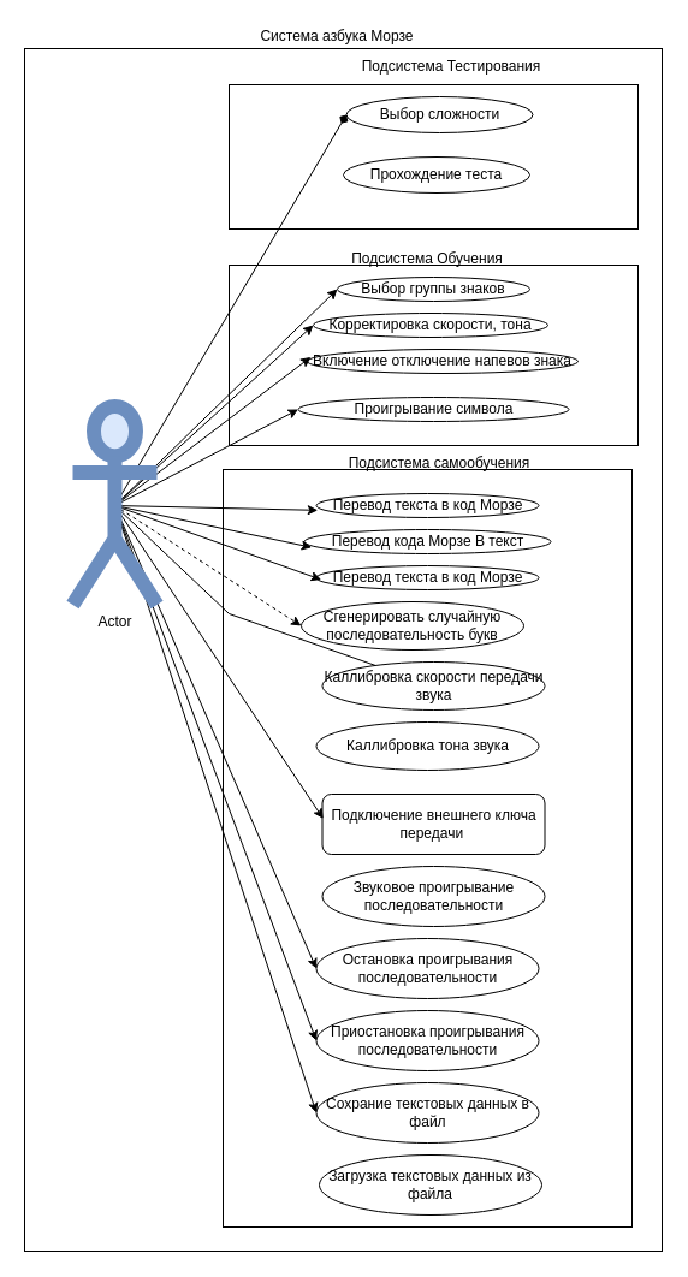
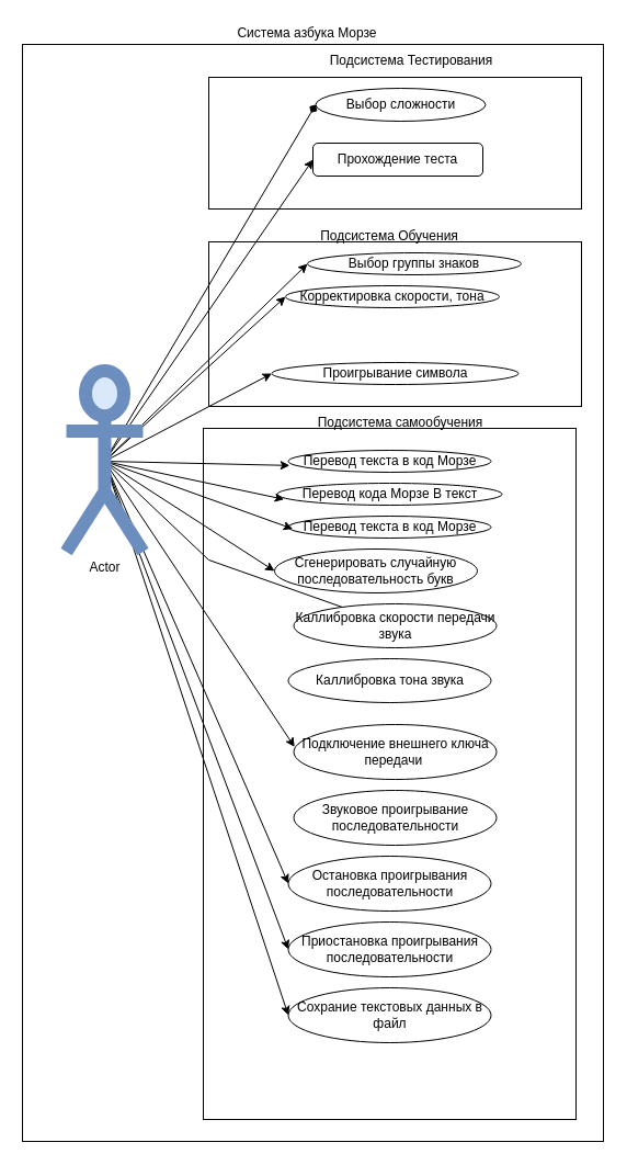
  <mxCell id="0" />
  <mxCell id="1" parent="0" />
  <mxCell id="2" value="" style="rounded=0;whiteSpace=wrap;html=1;fillColor=none;" vertex="1" parent="1"><mxGeometry x="20" y="40" width="530" height="1000" as="geometry" /></mxCell>
  <mxCell id="3" value="" style="rounded=0;whiteSpace=wrap;html=1;fillColor=none;" vertex="1" parent="1"><mxGeometry x="190" y="70" width="340" height="120" as="geometry" /></mxCell>
  <mxCell id="4" value="Система азбука Морзе" style="text;html=1;strokeColor=none;fillColor=none;align=center;verticalAlign=middle;whiteSpace=wrap;rounded=0;" vertex="1" parent="1"><mxGeometry x="180" y="20" width="200" height="20" as="geometry" /></mxCell>
  <mxCell id="5" value="" style="rounded=0;whiteSpace=wrap;html=1;fillColor=none;" vertex="1" parent="1"><mxGeometry x="190" y="220" width="340" height="150" as="geometry" /></mxCell>
  <mxCell id="6" value="" style="rounded=0;whiteSpace=wrap;html=1;fillColor=none;" vertex="1" parent="1"><mxGeometry x="185" y="390" width="340" height="630" as="geometry" /></mxCell>
  <mxCell id="7" value="Подсистема Тестирования" style="text;html=1;strokeColor=none;fillColor=none;align=center;verticalAlign=middle;whiteSpace=wrap;rounded=0;" vertex="1" parent="1"><mxGeometry x="290" y="50" width="170" height="10" as="geometry" /></mxCell>
  <mxCell id="8" value="Подсистема Обучения" style="text;html=1;strokeColor=none;fillColor=none;align=center;verticalAlign=middle;whiteSpace=wrap;rounded=0;" vertex="1" parent="1"><mxGeometry x="270" y="210" width="170" height="10" as="geometry" /></mxCell>
  <mxCell id="9" value="Подсистема самообучения" style="text;html=1;strokeColor=none;fillColor=none;align=center;verticalAlign=middle;whiteSpace=wrap;rounded=0;" vertex="1" parent="1"><mxGeometry x="280" y="380" width="170" height="10" as="geometry" /></mxCell>
+ <mxCell id="10" style="rounded=0;orthogonalLoop=1;jettySize=auto;html=1;exitX=0.5;exitY=0.5;exitDx=0;exitDy=0;exitPerimeter=0;entryX=0;entryY=0.5;entryDx=0;entryDy=0;" edge="1" parent="1" source="44" target="38"><mxGeometry relative="1" as="geometry" /></mxCell>
  <mxCell id="11" style="edgeStyle=none;rounded=0;orthogonalLoop=1;jettySize=auto;html=1;exitX=0.5;exitY=0.5;exitDx=0;exitDy=0;exitPerimeter=0;entryX=0;entryY=0.5;entryDx=0;entryDy=0;" edge="1" parent="1" source="44" target="39"><mxGeometry relative="1" as="geometry" /></mxCell>
  <mxCell id="12" style="edgeStyle=none;rounded=0;orthogonalLoop=1;jettySize=auto;html=1;exitX=0.5;exitY=0.5;exitDx=0;exitDy=0;exitPerimeter=0;entryX=0;entryY=0.5;entryDx=0;entryDy=0;" edge="1" parent="1" source="44" target="40"><mxGeometry relative="1" as="geometry" /></mxCell>
- <mxCell id="13" style="edgeStyle=none;rounded=0;orthogonalLoop=1;jettySize=auto;html=1;exitX=0.5;exitY=0.5;exitDx=0;exitDy=0;exitPerimeter=0;entryX=0.013;entryY=0.321;entryDx=0;entryDy=0;entryPerimeter=0;" edge="1" parent="1" source="44" target="41"><mxGeometry relative="1" as="geometry" /></mxCell>
  <mxCell id="14" style="edgeStyle=none;rounded=0;orthogonalLoop=1;jettySize=auto;html=1;exitX=0.5;exitY=0.5;exitDx=0;exitDy=0;exitPerimeter=0;entryX=0;entryY=0.5;entryDx=0;entryDy=0;" edge="1" parent="1" source="44" target="42"><mxGeometry relative="1" as="geometry" /></mxCell>
  <mxCell id="15" style="edgeStyle=none;rounded=0;orthogonalLoop=1;jettySize=auto;html=1;exitX=0.5;exitY=0.5;exitDx=0;exitDy=0;exitPerimeter=0;entryX=0.007;entryY=0.693;entryDx=0;entryDy=0;entryPerimeter=0;" edge="1" parent="1" source="44" target="24"><mxGeometry relative="1" as="geometry" /></mxCell>
  <mxCell id="16" style="edgeStyle=none;rounded=0;orthogonalLoop=1;jettySize=auto;html=1;exitX=0.5;exitY=0.5;exitDx=0;exitDy=0;exitPerimeter=0;entryX=0.03;entryY=0.736;entryDx=0;entryDy=0;entryPerimeter=0;" edge="1" parent="1" source="44" target="25"><mxGeometry relative="1" as="geometry" /></mxCell>
  <mxCell id="17" style="edgeStyle=none;rounded=0;orthogonalLoop=1;jettySize=auto;html=1;exitX=0.5;exitY=0.5;exitDx=0;exitDy=0;exitPerimeter=0;entryX=0.022;entryY=0.579;entryDx=0;entryDy=0;entryPerimeter=0;" edge="1" parent="1" source="44" target="26"><mxGeometry relative="1" as="geometry" /></mxCell>
- <mxCell id="18" style="edgeStyle=none;rounded=0;orthogonalLoop=1;jettySize=auto;html=1;exitX=0.5;exitY=0.5;exitDx=0;exitDy=0;exitPerimeter=0;entryX=0;entryY=0.5;entryDx=0;entryDy=0;dashed=1;" edge="1" parent="1" source="44" target="27"><mxGeometry relative="1" as="geometry" /></mxCell>
+ <mxCell id="18" style="edgeStyle=none;rounded=0;orthogonalLoop=1;jettySize=auto;html=1;exitX=0.5;exitY=0.5;exitDx=0;exitDy=0;exitPerimeter=0;entryX=0;entryY=0.5;entryDx=0;entryDy=0;" edge="1" parent="1" source="44" target="27"><mxGeometry relative="1" as="geometry" /></mxCell>
  <mxCell id="19" style="edgeStyle=none;rounded=0;orthogonalLoop=1;jettySize=auto;html=1;exitX=0.5;exitY=0.5;exitDx=0;exitDy=0;exitPerimeter=0;endArrow=none;" edge="1" parent="1" source="44" target="28"><mxGeometry relative="1" as="geometry"><Array as="points"><mxPoint x="190" y="510" /></Array></mxGeometry></mxCell>
  <mxCell id="20" style="edgeStyle=none;rounded=0;orthogonalLoop=1;jettySize=auto;html=1;exitX=0.5;exitY=0.5;exitDx=0;exitDy=0;exitPerimeter=0;entryX=0.004;entryY=0.409;entryDx=0;entryDy=0;entryPerimeter=0;" edge="1" parent="1" source="44" target="30"><mxGeometry relative="1" as="geometry" /></mxCell>
  <mxCell id="21" style="edgeStyle=none;rounded=0;orthogonalLoop=1;jettySize=auto;html=1;exitX=0.5;exitY=0.5;exitDx=0;exitDy=0;exitPerimeter=0;entryX=0;entryY=0.5;entryDx=0;entryDy=0;" edge="1" parent="1" source="44" target="32"><mxGeometry relative="1" as="geometry" /></mxCell>
  <mxCell id="22" style="edgeStyle=none;rounded=0;orthogonalLoop=1;jettySize=auto;html=1;exitX=0.5;exitY=0.5;exitDx=0;exitDy=0;exitPerimeter=0;entryX=0;entryY=0.5;entryDx=0;entryDy=0;" edge="1" parent="1" source="44" target="33"><mxGeometry relative="1" as="geometry" /></mxCell>
  <mxCell id="23" style="edgeStyle=none;rounded=0;orthogonalLoop=1;jettySize=auto;html=1;exitX=0.5;exitY=0.5;exitDx=0;exitDy=0;exitPerimeter=0;entryX=0;entryY=0.5;entryDx=0;entryDy=0;" edge="1" parent="1" source="44" target="35"><mxGeometry relative="1" as="geometry" /></mxCell>
  <mxCell id="24" value="Перевод текста в код Морзе" style="ellipse;whiteSpace=wrap;html=1;fillColor=none;" vertex="1" parent="1"><mxGeometry x="262.5" y="410" width="185" height="20" as="geometry" /></mxCell>
  <mxCell id="25" value="Перевод кода Морзе В текст" style="ellipse;whiteSpace=wrap;html=1;fillColor=none;" vertex="1" parent="1"><mxGeometry x="252.5" y="440" width="205" height="20" as="geometry" /></mxCell>
  <mxCell id="26" value="Перевод текста в код Морзе" style="ellipse;whiteSpace=wrap;html=1;fillColor=none;" vertex="1" parent="1"><mxGeometry x="262.5" y="470" width="185" height="20" as="geometry" /></mxCell>
  <mxCell id="27" value="Сгенерировать случайную последовательность букв" style="ellipse;whiteSpace=wrap;html=1;fillColor=none;" vertex="1" parent="1"><mxGeometry x="250" y="500" width="185" height="40" as="geometry" /></mxCell>
  <mxCell id="28" value="Каллибровка скорости передачи звука" style="ellipse;whiteSpace=wrap;html=1;fillColor=none;" vertex="1" parent="1"><mxGeometry x="267.5" y="550" width="185" height="40" as="geometry" /></mxCell>
  <mxCell id="29" value="Каллибровка тона звука" style="ellipse;whiteSpace=wrap;html=1;fillColor=none;" vertex="1" parent="1"><mxGeometry x="262.5" y="600" width="185" height="40" as="geometry" /></mxCell>
- <mxCell id="30" value="Подключение внешнего ключа передачи&amp;nbsp;" style="whiteSpace=wrap;html=1;fillColor=none;rounded=1;" vertex="1" parent="1"><mxGeometry x="267.5" y="660" width="185" height="50" as="geometry" /></mxCell>
+ <mxCell id="30" value="Подключение внешнего ключа передачи&amp;nbsp;" style="ellipse;whiteSpace=wrap;html=1;fillColor=none;" vertex="1" parent="1"><mxGeometry x="267.5" y="660" width="185" height="50" as="geometry" /></mxCell>
  <mxCell id="31" value="Звуковое проигрывание последовательности" style="ellipse;whiteSpace=wrap;html=1;fillColor=none;" vertex="1" parent="1"><mxGeometry x="267.5" y="720" width="185" height="50" as="geometry" /></mxCell>
  <mxCell id="32" value="Остановка проигрывания последовательности&lt;span style=&quot;font-family: monospace ; font-size: 0px&quot;&gt;%3CmxGraphModel%3E%3Croot%3E%3CmxCell%20id%3D%220%22%2F%3E%3CmxCell%20id%3D%221%22%20parent%3D%220%22%2F%3E%3CmxCell%20id%3D%222%22%20value%3D%22%D0%97%D0%B2%D1%83%D0%BA%D0%BE%D0%B2%D0%BE%D0%B5%20%D0%BF%D1%80%D0%BE%D0%B8%D0%B3%D1%80%D1%8B%D0%B2%D0%B0%D0%BD%D0%B8%D0%B5%20%D0%BF%D0%BE%D1%81%D0%BB%D0%B5%D0%B4%D0%BE%D0%B2%D0%B0%D1%82%D0%B5%D0%BB%D1%8C%D0%BD%D0%BE%D1%81%D1%82%D0%B8%22%20style%3D%22ellipse%3BwhiteSpace%3Dwrap%3Bhtml%3D1%3BfillColor%3Dnone%3B%22%20vertex%3D%221%22%20parent%3D%221%22%3E%3CmxGeometry%20x%3D%22645%22%20y%3D%22880%22%20width%3D%22185%22%20height%3D%2250%22%20as%3D%22geometry%22%2F%3E%3C%2FmxCell%3E%3C%2Froot%3E%3C%2FmxGraphModel%3E&lt;/span&gt;" style="ellipse;whiteSpace=wrap;html=1;fillColor=none;" vertex="1" parent="1"><mxGeometry x="262.5" y="780" width="185" height="50" as="geometry" /></mxCell>
  <mxCell id="33" value="Приостановка проигрывания последовательности&lt;span style=&quot;font-family: monospace ; font-size: 0px&quot;&gt;%3CmxGraphModel%3E%3Croot%3E%3CmxCell%20id%3D%220%22%2F%3E%3CmxCell%20id%3D%221%22%20parent%3D%220%22%2F%3E%3CmxCell%20id%3D%222%22%20value%3D%22%D0%97%D0%B2%D1%83%D0%BA%D0%BE%D0%B2%D0%BE%D0%B5%20%D0%BF%D1%80%D0%BE%D0%B8%D0%B3%D1%80%D1%8B%D0%B2%D0%B0%D0%BD%D0%B8%D0%B5%20%D0%BF%D0%BE%D1%81%D0%BB%D0%B5%D0%B4%D0%BE%D0%B2%D0%B0%D1%82%D0%B5%D0%BB%D1%8C%D0%BD%D0%BE%D1%81%D1%82%D0%B8%22%20style%3D%22ellipse%3BwhiteSpace%3Dwrap%3Bhtml%3D1%3BfillColor%3Dnone%3B%22%20vertex%3D%221%22%20parent%3D%221%22%3E%3CmxGeometry%20x%3D%22645%22%20y%3D%22880%22%20width%3D%22185%22%20height%3D%2250%22%20as%3D%22geometry%22%2F%3E%3C%2FmxCell%3E%3C%2Froot%3E%3C%2FmxGraphModel%3E&lt;/span&gt;" style="ellipse;whiteSpace=wrap;html=1;fillColor=none;" vertex="1" parent="1"><mxGeometry x="262.5" y="840" width="185" height="50" as="geometry" /></mxCell>
  <mxCell id="34" style="edgeStyle=orthogonalEdgeStyle;rounded=0;orthogonalLoop=1;jettySize=auto;html=1;exitX=0.5;exitY=1;exitDx=0;exitDy=0;" edge="1" parent="1" source="6" target="6"><mxGeometry relative="1" as="geometry" /></mxCell>
  <mxCell id="35" value="Сохрание текстовых данных в файл" style="ellipse;whiteSpace=wrap;html=1;fillColor=none;" vertex="1" parent="1"><mxGeometry x="262.5" y="900" width="185" height="50" as="geometry" /></mxCell>
- <mxCell id="36" value="Загрузка текстовых данных из файла" style="ellipse;whiteSpace=wrap;html=1;fillColor=none;" vertex="1" parent="1"><mxGeometry x="265" y="960" width="185" height="50" as="geometry" /></mxCell>
  <mxCell id="37" value="Выбор сложности" style="ellipse;whiteSpace=wrap;html=1;fillColor=none;" vertex="1" parent="1"><mxGeometry x="287.5" y="80" width="155" height="30" as="geometry" /></mxCell>
- <mxCell id="38" value="Прохождение теста" style="ellipse;whiteSpace=wrap;html=1;fillColor=none;" vertex="1" parent="1"><mxGeometry x="285" y="130" width="155" height="30" as="geometry" /></mxCell>
- <mxCell id="39" value="Выбор группы знаков" style="ellipse;whiteSpace=wrap;html=1;fillColor=none;" vertex="1" parent="1"><mxGeometry x="280" y="230" width="160" height="20" as="geometry" /></mxCell>
+ <mxCell id="38" value="Прохождение теста" style="whiteSpace=wrap;html=1;fillColor=none;rounded=1;" vertex="1" parent="1"><mxGeometry x="285" y="130" width="155" height="30" as="geometry" /></mxCell>
+ <mxCell id="39" value="Выбор группы знаков" style="ellipse;whiteSpace=wrap;html=1;fillColor=none;" vertex="1" parent="1"><mxGeometry x="280" y="230" width="195" height="20" as="geometry" /></mxCell>
  <mxCell id="40" value="Корректировка скорости, тона" style="ellipse;whiteSpace=wrap;html=1;fillColor=none;" vertex="1" parent="1"><mxGeometry x="260" y="260" width="195" height="20" as="geometry" /></mxCell>
- <mxCell id="41" value="Включение отключение напевов знака" style="ellipse;whiteSpace=wrap;html=1;fillColor=none;" vertex="1" parent="1"><mxGeometry x="255" y="290" width="225" height="20" as="geometry" /></mxCell>
  <mxCell id="42" value="Проигрывание символа" style="ellipse;whiteSpace=wrap;html=1;fillColor=none;" vertex="1" parent="1"><mxGeometry x="247.5" y="330" width="225" height="20" as="geometry" /></mxCell>
  <mxCell id="43" value="" style="endArrow=diamond;html=1;entryX=0;entryY=0.5;entryDx=0;entryDy=0;exitX=0.5;exitY=0.5;exitDx=0;exitDy=0;exitPerimeter=0;" edge="1" parent="1" source="44" target="37"><mxGeometry width="50" height="50" relative="1" as="geometry"><mxPoint x="350" y="340" as="sourcePoint" /><mxPoint x="400" y="290" as="targetPoint" /></mxGeometry></mxCell>
  <mxCell id="44" value="Actor" style="shape=umlActor;verticalLabelPosition=bottom;labelBackgroundColor=#ffffff;verticalAlign=top;html=1;outlineConnect=0;fillColor=#dae8fc;strokeColor=#6c8ebf;strokeWidth=12;" vertex="1" parent="1"><mxGeometry x="60" y="337.5" width="70" height="165" as="geometry" /></mxCell>
